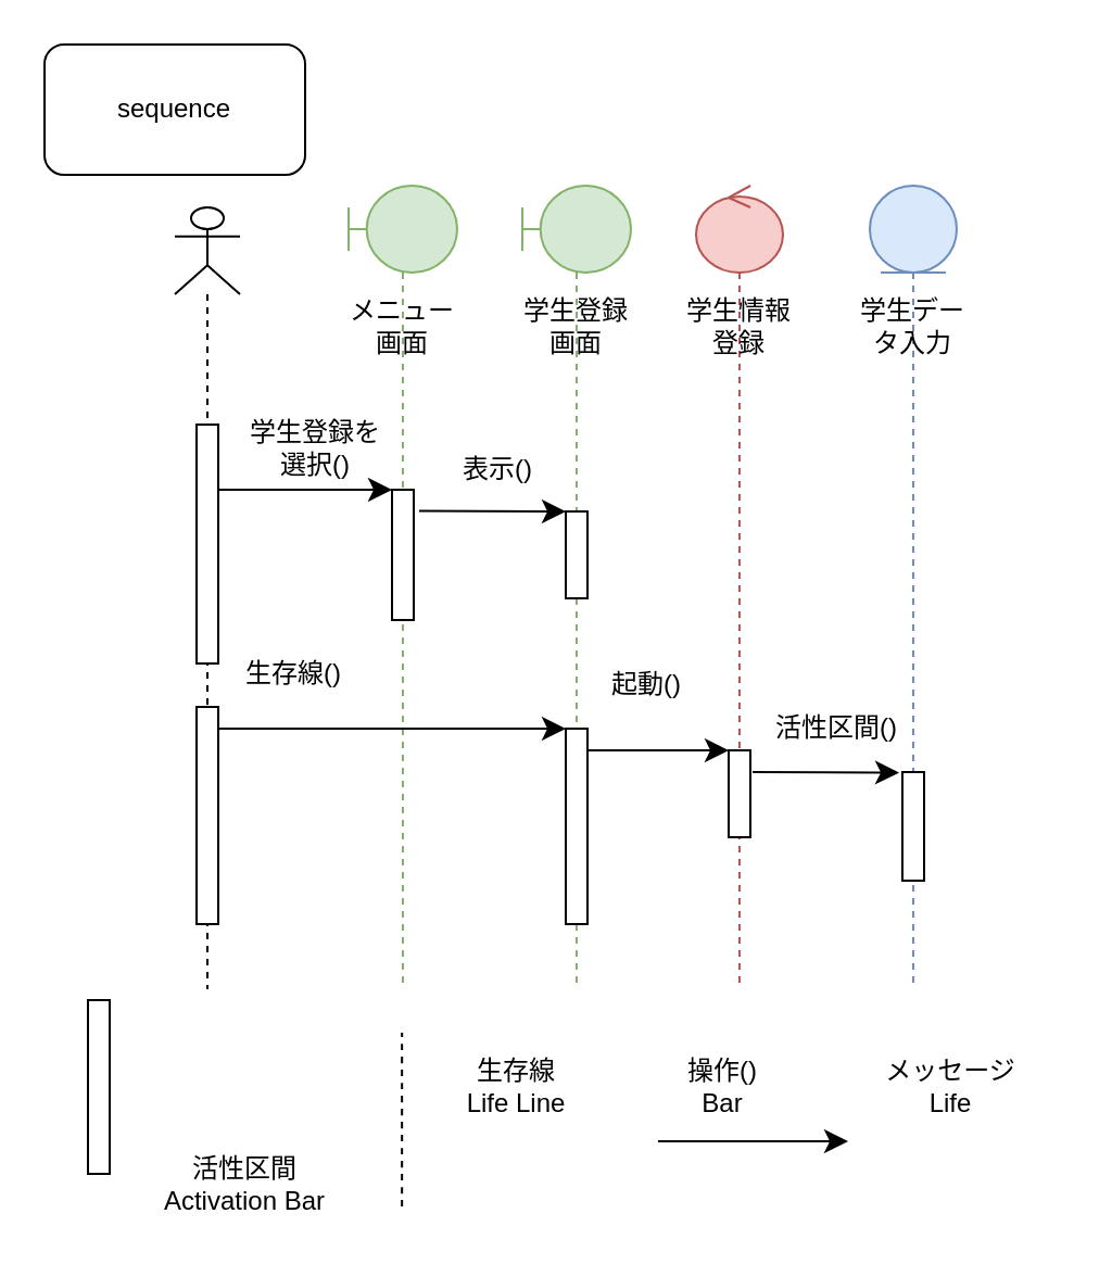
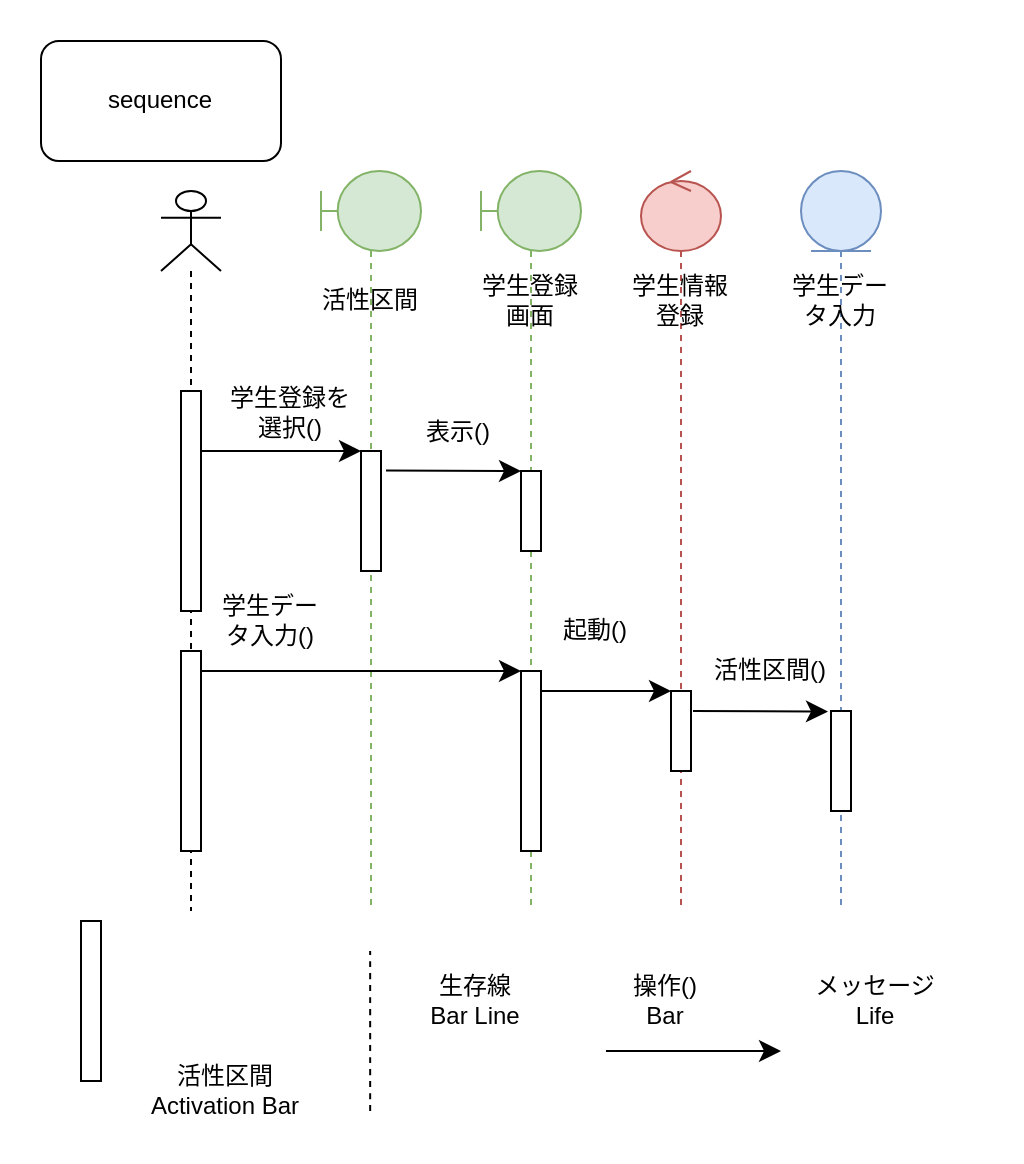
  <mxCell id="0" />
  <mxCell id="1" parent="0" />
  <mxCell id="2" value="sequence" style="rounded=1;whiteSpace=wrap;html=1;" parent="1" vertex="1"><mxGeometry x="20" y="20" width="120" height="60" as="geometry" /></mxCell>
  <mxCell id="3" value="" style="shape=umlLifeline;perimeter=lifelinePerimeter;whiteSpace=wrap;html=1;container=1;dropTarget=0;collapsible=0;recursiveResize=0;outlineConnect=0;portConstraint=eastwest;newEdgeStyle={&quot;curved&quot;:0,&quot;rounded&quot;:0};participant=umlActor;" parent="1" vertex="1"><mxGeometry x="80" y="95" width="30" height="360" as="geometry" /></mxCell>
  <mxCell id="4" value="" style="html=1;points=[[0,0,0,0,5],[0,1,0,0,-5],[1,0,0,0,5],[1,1,0,0,-5]];perimeter=orthogonalPerimeter;outlineConnect=0;targetShapes=umlLifeline;portConstraint=eastwest;newEdgeStyle={&quot;curved&quot;:0,&quot;rounded&quot;:0};" parent="3" vertex="1"><mxGeometry x="10" y="100" width="10" height="110" as="geometry" /></mxCell>
  <mxCell id="5" value="" style="html=1;points=[[0,0,0,0,5],[0,1,0,0,-5],[1,0,0,0,5],[1,1,0,0,-5]];perimeter=orthogonalPerimeter;outlineConnect=0;targetShapes=umlLifeline;portConstraint=eastwest;newEdgeStyle={&quot;curved&quot;:0,&quot;rounded&quot;:0};" parent="3" vertex="1"><mxGeometry x="10" y="230" width="10" height="100" as="geometry" /></mxCell>
  <mxCell id="6" value="" style="shape=umlLifeline;perimeter=lifelinePerimeter;whiteSpace=wrap;html=1;container=1;dropTarget=0;collapsible=0;recursiveResize=0;outlineConnect=0;portConstraint=eastwest;newEdgeStyle={&quot;curved&quot;:0,&quot;rounded&quot;:0};participant=umlBoundary;fillColor=#d5e8d4;strokeColor=#82b366;" parent="1" vertex="1"><mxGeometry x="160" y="85" width="50" height="370" as="geometry" /></mxCell>
  <mxCell id="7" value="" style="html=1;points=[[0,0,0,0,5],[0,1,0,0,-5],[1,0,0,0,5],[1,1,0,0,-5]];perimeter=orthogonalPerimeter;outlineConnect=0;targetShapes=umlLifeline;portConstraint=eastwest;newEdgeStyle={&quot;curved&quot;:0,&quot;rounded&quot;:0};" parent="6" vertex="1"><mxGeometry x="20" y="140" width="10" height="60" as="geometry" /></mxCell>
  <mxCell id="8" value="" style="shape=umlLifeline;perimeter=lifelinePerimeter;whiteSpace=wrap;html=1;container=1;dropTarget=0;collapsible=0;recursiveResize=0;outlineConnect=0;portConstraint=eastwest;newEdgeStyle={&quot;curved&quot;:0,&quot;rounded&quot;:0};participant=umlBoundary;fillColor=#d5e8d4;strokeColor=#82b366;" parent="1" vertex="1"><mxGeometry x="240" y="85" width="50" height="370" as="geometry" /></mxCell>
  <mxCell id="9" value="" style="html=1;points=[[0,0,0,0,5],[0,1,0,0,-5],[1,0,0,0,5],[1,1,0,0,-5]];perimeter=orthogonalPerimeter;outlineConnect=0;targetShapes=umlLifeline;portConstraint=eastwest;newEdgeStyle={&quot;curved&quot;:0,&quot;rounded&quot;:0};" parent="8" vertex="1"><mxGeometry x="20" y="150" width="10" height="40" as="geometry" /></mxCell>
  <mxCell id="10" value="" style="html=1;points=[[0,0,0,0,5],[0,1,0,0,-5],[1,0,0,0,5],[1,1,0,0,-5]];perimeter=orthogonalPerimeter;outlineConnect=0;targetShapes=umlLifeline;portConstraint=eastwest;newEdgeStyle={&quot;curved&quot;:0,&quot;rounded&quot;:0};" parent="8" vertex="1"><mxGeometry x="20" y="250" width="10" height="90" as="geometry" /></mxCell>
  <mxCell id="11" value="" style="shape=umlLifeline;perimeter=lifelinePerimeter;whiteSpace=wrap;html=1;container=1;dropTarget=0;collapsible=0;recursiveResize=0;outlineConnect=0;portConstraint=eastwest;newEdgeStyle={&quot;curved&quot;:0,&quot;rounded&quot;:0};participant=umlEntity;fillColor=#dae8fc;strokeColor=#6c8ebf;" parent="1" vertex="1"><mxGeometry x="400" y="85" width="40" height="370" as="geometry" /></mxCell>
  <mxCell id="12" value="" style="html=1;points=[[0,0,0,0,5],[0,1,0,0,-5],[1,0,0,0,5],[1,1,0,0,-5]];perimeter=orthogonalPerimeter;outlineConnect=0;targetShapes=umlLifeline;portConstraint=eastwest;newEdgeStyle={&quot;curved&quot;:0,&quot;rounded&quot;:0};" parent="11" vertex="1"><mxGeometry x="15" y="270" width="10" height="50" as="geometry" /></mxCell>
  <mxCell id="13" value="" style="shape=umlLifeline;perimeter=lifelinePerimeter;whiteSpace=wrap;html=1;container=1;dropTarget=0;collapsible=0;recursiveResize=0;outlineConnect=0;portConstraint=eastwest;newEdgeStyle={&quot;curved&quot;:0,&quot;rounded&quot;:0};participant=umlControl;fillColor=#f8cecc;strokeColor=#b85450;" parent="1" vertex="1"><mxGeometry x="320" y="85" width="40" height="370" as="geometry" /></mxCell>
  <mxCell id="14" value="" style="html=1;points=[[0,0,0,0,5],[0,1,0,0,-5],[1,0,0,0,5],[1,1,0,0,-5]];perimeter=orthogonalPerimeter;outlineConnect=0;targetShapes=umlLifeline;portConstraint=eastwest;newEdgeStyle={&quot;curved&quot;:0,&quot;rounded&quot;:0};" parent="13" vertex="1"><mxGeometry x="15" y="260" width="10" height="40" as="geometry" /></mxCell>
  <mxCell id="15" value="" style="html=1;points=[[0,0,0,0,5],[0,1,0,0,-5],[1,0,0,0,5],[1,1,0,0,-5]];perimeter=orthogonalPerimeter;outlineConnect=0;targetShapes=umlLifeline;portConstraint=eastwest;newEdgeStyle={&quot;curved&quot;:0,&quot;rounded&quot;:0};" parent="1" vertex="1"><mxGeometry x="40" y="460" width="10" height="80" as="geometry" /></mxCell>
  <mxCell id="16" value="活性区間&lt;div&gt;Activation Bar&lt;/div&gt;" style="text;html=1;align=center;verticalAlign=middle;whiteSpace=wrap;rounded=0;" parent="1" vertex="1"><mxGeometry x="60" y="530" width="105" height="30" as="geometry" /></mxCell>
- <mxCell id="17" value="生存線&lt;div&gt;Life Line&lt;/div&gt;" style="text;html=1;align=center;verticalAlign=middle;whiteSpace=wrap;rounded=0;" parent="1" vertex="1"><mxGeometry x="185" y="485" width="105" height="30" as="geometry" /></mxCell>
+ <mxCell id="17" value="生存線&lt;div&gt;Bar Line&lt;/div&gt;" style="text;html=1;align=center;verticalAlign=middle;whiteSpace=wrap;rounded=0;" parent="1" vertex="1"><mxGeometry x="185" y="485" width="105" height="30" as="geometry" /></mxCell>
  <mxCell id="18" value="" style="endArrow=none;dashed=1;html=1;rounded=0;fontSize=12;startSize=8;endSize=8;curved=1;" parent="1" edge="1"><mxGeometry width="50" height="50" relative="1" as="geometry"><mxPoint x="184.58" y="555" as="sourcePoint" /><mxPoint x="184.58" y="475" as="targetPoint" /></mxGeometry></mxCell>
  <mxCell id="19" value="" style="endArrow=classic;html=1;rounded=0;fontSize=12;startSize=8;endSize=8;curved=1;" parent="1" target="7" edge="1"><mxGeometry width="50" height="50" relative="1" as="geometry"><mxPoint x="100" y="225" as="sourcePoint" /><mxPoint x="170" y="225" as="targetPoint" /></mxGeometry></mxCell>
- <mxCell id="20" value="メニュー画面" style="text;html=1;align=center;verticalAlign=middle;whiteSpace=wrap;rounded=0;" parent="1" vertex="1"><mxGeometry x="155" y="135" width="60" height="30" as="geometry" /></mxCell>
+ <mxCell id="20" value="活性区間" style="text;html=1;align=center;verticalAlign=middle;whiteSpace=wrap;rounded=0;" parent="1" vertex="1"><mxGeometry x="155" y="135" width="60" height="30" as="geometry" /></mxCell>
  <mxCell id="21" value="学生登録画面" style="text;html=1;align=center;verticalAlign=middle;whiteSpace=wrap;rounded=0;" parent="1" vertex="1"><mxGeometry x="235" y="135" width="60" height="30" as="geometry" /></mxCell>
  <mxCell id="22" value="学生情報登録" style="text;html=1;align=center;verticalAlign=middle;whiteSpace=wrap;rounded=0;" parent="1" vertex="1"><mxGeometry x="310" y="135" width="60" height="30" as="geometry" /></mxCell>
  <mxCell id="23" value="学生データ入力" style="text;html=1;align=center;verticalAlign=middle;whiteSpace=wrap;rounded=0;" parent="1" vertex="1"><mxGeometry x="390" y="135" width="60" height="30" as="geometry" /></mxCell>
  <mxCell id="24" value="学生登録を選択()" style="text;html=1;align=center;verticalAlign=middle;whiteSpace=wrap;rounded=0;" parent="1" vertex="1"><mxGeometry x="110" y="205" width="70" as="geometry" /></mxCell>
  <mxCell id="25" value="" style="endArrow=classic;html=1;rounded=0;fontSize=12;startSize=8;endSize=8;curved=1;" parent="1" edge="1"><mxGeometry width="50" height="50" relative="1" as="geometry"><mxPoint x="192.5" y="234.76" as="sourcePoint" /><mxPoint x="260" y="235" as="targetPoint" /></mxGeometry></mxCell>
  <mxCell id="26" value="表示()" style="text;html=1;align=center;verticalAlign=middle;whiteSpace=wrap;rounded=0;" parent="1" vertex="1"><mxGeometry x="190" y="215" width="77.5" as="geometry" /></mxCell>
  <mxCell id="27" value="操作()&lt;div&gt;Bar&lt;/div&gt;" style="text;html=1;align=center;verticalAlign=middle;whiteSpace=wrap;rounded=0;" parent="1" vertex="1"><mxGeometry x="280" y="485" width="105" height="30" as="geometry" /></mxCell>
  <mxCell id="28" value="メッセージ&lt;div&gt;Life&lt;/div&gt;" style="text;html=1;align=center;verticalAlign=middle;whiteSpace=wrap;rounded=0;" parent="1" vertex="1"><mxGeometry x="385" y="485" width="105" height="30" as="geometry" /></mxCell>
  <mxCell id="29" value="" style="endArrow=classic;html=1;rounded=0;fontSize=12;startSize=8;endSize=8;curved=1;" parent="1" edge="1"><mxGeometry width="50" height="50" relative="1" as="geometry"><mxPoint x="302.5" y="525" as="sourcePoint" /><mxPoint x="390" y="525" as="targetPoint" /></mxGeometry></mxCell>
- <mxCell id="30" value="生存線()" style="text;html=1;align=center;verticalAlign=middle;whiteSpace=wrap;rounded=0;" parent="1" vertex="1"><mxGeometry x="105" y="295" width="60" height="30" as="geometry" /></mxCell>
+ <mxCell id="30" value="学生データ入力()" style="text;html=1;align=center;verticalAlign=middle;whiteSpace=wrap;rounded=0;" parent="1" vertex="1"><mxGeometry x="105" y="295" width="60" height="30" as="geometry" /></mxCell>
  <mxCell id="31" value="" style="endArrow=classic;html=1;rounded=0;fontSize=12;startSize=8;endSize=8;curved=1;" parent="1" edge="1"><mxGeometry width="50" height="50" relative="1" as="geometry"><mxPoint x="100" y="335" as="sourcePoint" /><mxPoint x="260" y="335" as="targetPoint" /></mxGeometry></mxCell>
  <mxCell id="32" value="" style="endArrow=classic;html=1;rounded=0;fontSize=12;startSize=8;endSize=8;curved=1;" parent="1" source="10" target="14" edge="1"><mxGeometry width="50" height="50" relative="1" as="geometry"><mxPoint x="280" y="355" as="sourcePoint" /><mxPoint x="347.5" y="355.24" as="targetPoint" /><Array as="points"><mxPoint x="310" y="345" /></Array></mxGeometry></mxCell>
  <mxCell id="33" value="" style="endArrow=classic;html=1;rounded=0;fontSize=12;startSize=8;endSize=8;curved=1;" parent="1" edge="1"><mxGeometry width="50" height="50" relative="1" as="geometry"><mxPoint x="346" y="355" as="sourcePoint" /><mxPoint x="413.5" y="355.24" as="targetPoint" /></mxGeometry></mxCell>
  <mxCell id="34" value="起動()&lt;span style=&quot;color: rgba(0, 0, 0, 0); font-family: monospace; font-size: 0px; text-align: start; text-wrap-mode: nowrap;&quot;&gt;%3CmxGraphModel%3E%3Croot%3E%3CmxCell%20id%3D%220%22%2F%3E%3CmxCell%20id%3D%221%22%20parent%3D%220%22%2F%3E%3CmxCell%20id%3D%222%22%20value%3D%22%22%20style%3D%22endArrow%3Dclassic%3Bhtml%3D1%3Brounded%3D0%3BfontSize%3D12%3BstartSize%3D8%3BendSize%3D8%3Bcurved%3D1%3B%22%20edge%3D%221%22%20parent%3D%221%22%3E%3CmxGeometry%20width%3D%2250%22%20height%3D%2250%22%20relative%3D%221%22%20as%3D%22geometry%22%3E%3CmxPoint%20x%3D%22192.5%22%20y%3D%22229.76%22%20as%3D%22sourcePoint%22%2F%3E%3CmxPoint%20x%3D%22260%22%20y%3D%22230%22%20as%3D%22targetPoint%22%2F%3E%3C%2FmxGeometry%3E%3C%2FmxCell%3E%3C%2Froot%3E%3C%2FmxGraphModel%3E&lt;/span&gt;" style="text;html=1;align=center;verticalAlign=middle;whiteSpace=wrap;rounded=0;" parent="1" vertex="1"><mxGeometry x="275" y="305" width="45" height="20" as="geometry" /></mxCell>
  <mxCell id="35" value="活性区間()" style="text;html=1;align=center;verticalAlign=middle;whiteSpace=wrap;rounded=0;" parent="1" vertex="1"><mxGeometry x="350" y="325" width="70" height="20" as="geometry" /></mxCell>
